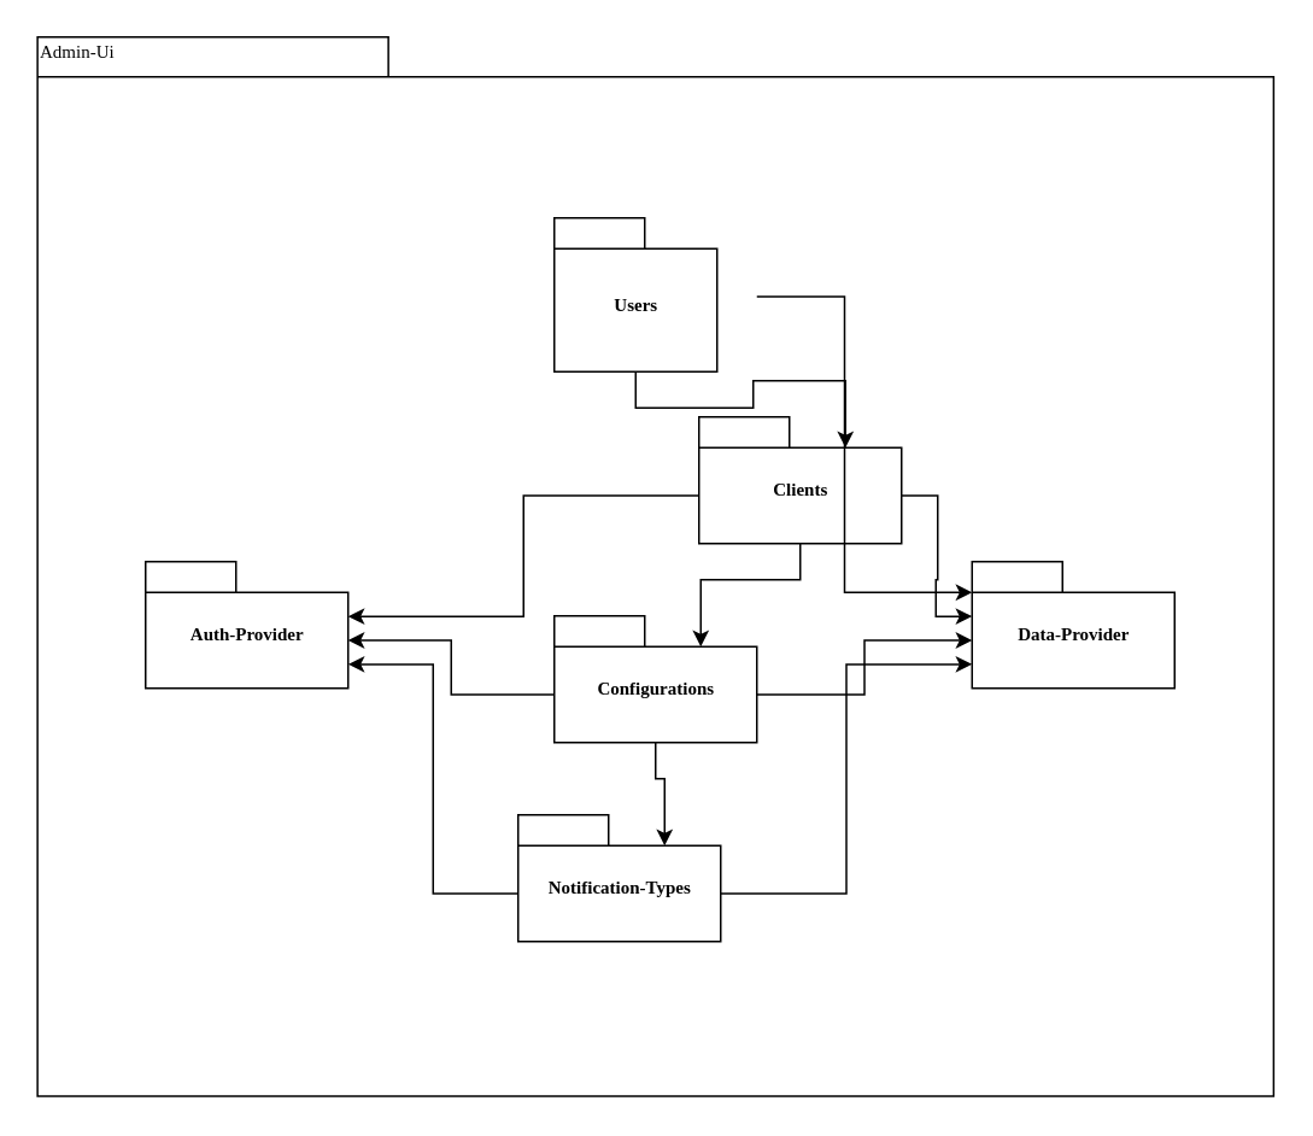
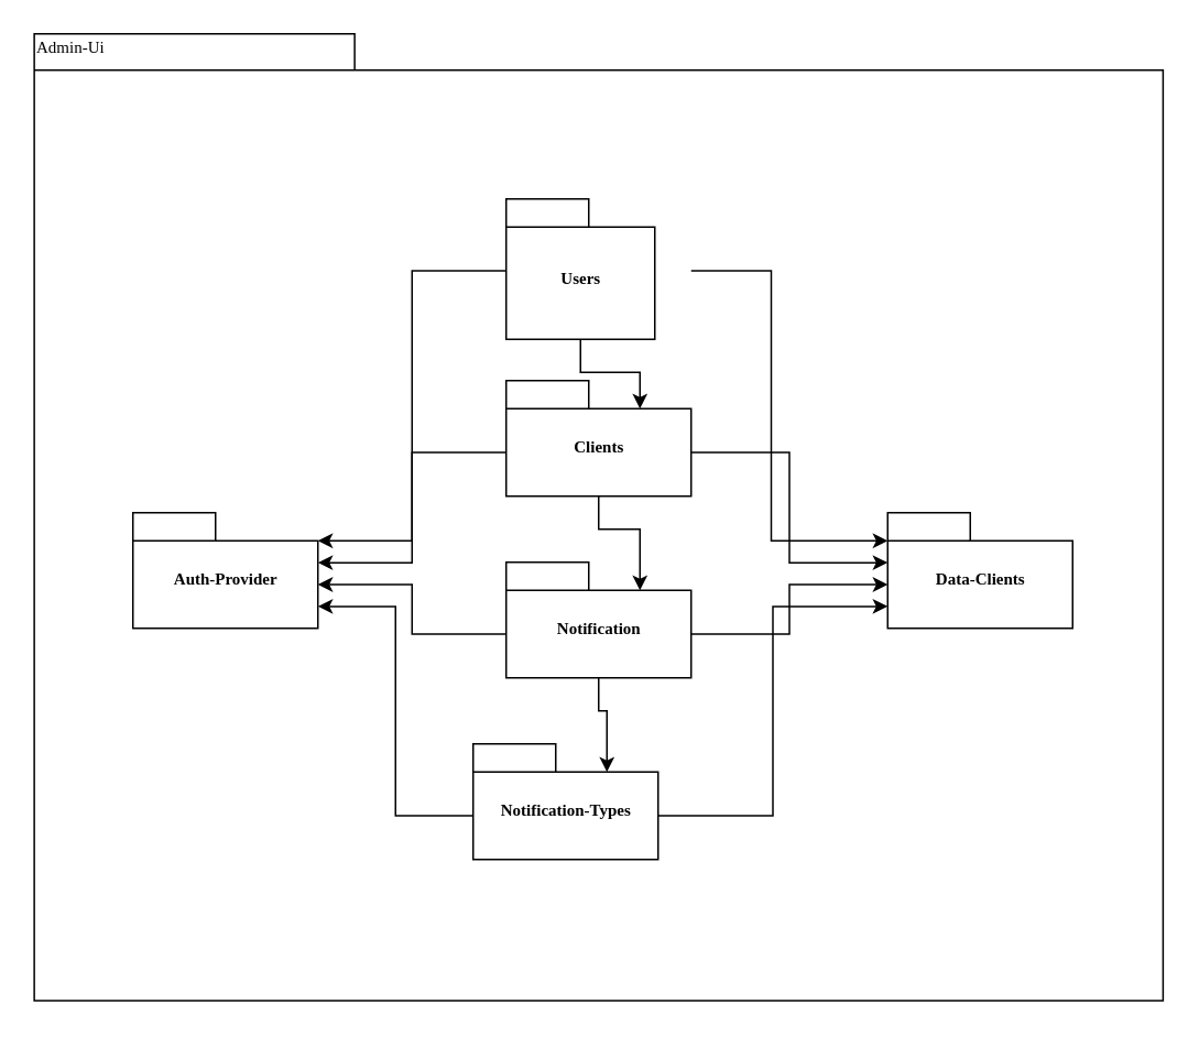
  <mxCell id="0" />
  <mxCell id="1" parent="0" />
  <mxCell id="2" value="" style="shape=folder;fontStyle=1;spacingTop=10;tabWidth=194;tabHeight=22;tabPosition=left;html=1;rounded=0;shadow=0;comic=0;labelBackgroundColor=none;strokeWidth=1;fillColor=none;fontFamily=Verdana;fontSize=10;align=center;" parent="1" vertex="1"><mxGeometry x="20.25" y="20" width="683.5" height="585.5" as="geometry" /></mxCell>
  <mxCell id="3" style="edgeStyle=orthogonalEdgeStyle;rounded=0;orthogonalLoop=1;jettySize=auto;html=1;exitX=0.5;exitY=1;exitDx=0;exitDy=0;exitPerimeter=0;entryX=0;entryY=0;entryDx=81;entryDy=17;entryPerimeter=0;" edge="1" parent="1" source="6" target="12"><mxGeometry relative="1" as="geometry" /></mxCell>
  <mxCell id="4" style="edgeStyle=orthogonalEdgeStyle;rounded=0;orthogonalLoop=1;jettySize=auto;html=1;exitX=0;exitY=0;exitDx=0;exitDy=43.5;exitPerimeter=0;entryX=0;entryY=0;entryDx=112;entryDy=30.25;entryPerimeter=0;" edge="1" parent="1" source="6" target="20"><mxGeometry relative="1" as="geometry" /></mxCell>
  <mxCell id="5" style="edgeStyle=orthogonalEdgeStyle;rounded=0;orthogonalLoop=1;jettySize=auto;html=1;exitX=0;exitY=0;exitDx=112;exitDy=43.5;exitPerimeter=0;entryX=0;entryY=0;entryDx=0;entryDy=30.25;entryPerimeter=0;" edge="1" parent="1" source="6" target="7"><mxGeometry relative="1" as="geometry" /></mxCell>
- <mxCell id="6" value="Clients" style="shape=folder;fontStyle=1;spacingTop=10;tabWidth=50;tabHeight=17;tabPosition=left;html=1;rounded=0;shadow=0;comic=0;labelBackgroundColor=none;strokeColor=#000000;strokeWidth=1;fillColor=#ffffff;fontFamily=Verdana;fontSize=10;fontColor=#000000;align=center;" parent="1" vertex="1"><mxGeometry x="386" y="230" width="112" height="70" as="geometry" /></mxCell>
- <mxCell id="7" value="Data-Provider" style="shape=folder;fontStyle=1;spacingTop=10;tabWidth=50;tabHeight=17;tabPosition=left;html=1;rounded=0;shadow=0;comic=0;labelBackgroundColor=none;strokeWidth=1;fontFamily=Verdana;fontSize=10;align=center;" parent="1" vertex="1"><mxGeometry x="537" y="310" width="112" height="70" as="geometry" /></mxCell>
+ <mxCell id="6" value="Clients" style="shape=folder;fontStyle=1;spacingTop=10;tabWidth=50;tabHeight=17;tabPosition=left;html=1;rounded=0;shadow=0;comic=0;labelBackgroundColor=none;strokeColor=#000000;strokeWidth=1;fillColor=#ffffff;fontFamily=Verdana;fontSize=10;fontColor=#000000;align=center;" parent="1" vertex="1"><mxGeometry x="306" y="230" width="112" height="70" as="geometry" /></mxCell>
+ <mxCell id="7" value="Data-Clients" style="shape=folder;fontStyle=1;spacingTop=10;tabWidth=50;tabHeight=17;tabPosition=left;html=1;rounded=0;shadow=0;comic=0;labelBackgroundColor=none;strokeWidth=1;fontFamily=Verdana;fontSize=10;align=center;" parent="1" vertex="1"><mxGeometry x="537" y="310" width="112" height="70" as="geometry" /></mxCell>
  <mxCell id="8" value="Admin-Ui" style="text;html=1;align=left;verticalAlign=top;spacingTop=-4;fontSize=10;fontFamily=Verdana" parent="1" vertex="1"><mxGeometry x="20.25" y="20" width="130" height="20" as="geometry" /></mxCell>
  <mxCell id="9" style="edgeStyle=orthogonalEdgeStyle;rounded=0;orthogonalLoop=1;jettySize=auto;html=1;exitX=0.5;exitY=1;exitDx=0;exitDy=0;exitPerimeter=0;entryX=0;entryY=0;entryDx=81;entryDy=17;entryPerimeter=0;" edge="1" parent="1" source="12" target="19"><mxGeometry relative="1" as="geometry" /></mxCell>
  <mxCell id="10" style="edgeStyle=orthogonalEdgeStyle;rounded=0;orthogonalLoop=1;jettySize=auto;html=1;exitX=0;exitY=0;exitDx=0;exitDy=43.5;exitPerimeter=0;entryX=0;entryY=0;entryDx=112;entryDy=43.5;entryPerimeter=0;" edge="1" parent="1" source="12" target="20"><mxGeometry relative="1" as="geometry" /></mxCell>
  <mxCell id="11" style="edgeStyle=orthogonalEdgeStyle;rounded=0;orthogonalLoop=1;jettySize=auto;html=1;exitX=0;exitY=0;exitDx=112;exitDy=43.5;exitPerimeter=0;entryX=0;entryY=0;entryDx=0;entryDy=43.5;entryPerimeter=0;" edge="1" parent="1" source="12" target="7"><mxGeometry relative="1" as="geometry" /></mxCell>
- <mxCell id="12" value="Configurations" style="shape=folder;fontStyle=1;spacingTop=10;tabWidth=50;tabHeight=17;tabPosition=left;html=1;rounded=0;shadow=0;comic=0;labelBackgroundColor=none;strokeColor=#000000;strokeWidth=1;fillColor=#ffffff;fontFamily=Verdana;fontSize=10;fontColor=#000000;align=center;" vertex="1" parent="1"><mxGeometry x="306" y="340" width="112" height="70" as="geometry" /></mxCell>
+ <mxCell id="12" value="Notification" style="shape=folder;fontStyle=1;spacingTop=10;tabWidth=50;tabHeight=17;tabPosition=left;html=1;rounded=0;shadow=0;comic=0;labelBackgroundColor=none;strokeColor=#000000;strokeWidth=1;fillColor=#ffffff;fontFamily=Verdana;fontSize=10;fontColor=#000000;align=center;" vertex="1" parent="1"><mxGeometry x="306" y="340" width="112" height="70" as="geometry" /></mxCell>
  <mxCell id="13" style="edgeStyle=orthogonalEdgeStyle;rounded=0;orthogonalLoop=1;jettySize=auto;html=1;exitX=0.5;exitY=1;exitDx=0;exitDy=0;exitPerimeter=0;entryX=0;entryY=0;entryDx=81;entryDy=17;entryPerimeter=0;" edge="1" parent="1" source="16" target="6"><mxGeometry relative="1" as="geometry" /></mxCell>
  <mxCell id="14" style="edgeStyle=orthogonalEdgeStyle;rounded=0;orthogonalLoop=1;jettySize=auto;html=1;exitX=0;exitY=0;exitDx=112;exitDy=43.5;exitPerimeter=0;entryX=0;entryY=0;entryDx=0;entryDy=17;entryPerimeter=0;" edge="1" parent="1" source="16" target="7"><mxGeometry relative="1" as="geometry" /></mxCell>
+ <mxCell id="15" style="edgeStyle=orthogonalEdgeStyle;rounded=0;orthogonalLoop=1;jettySize=auto;html=1;exitX=0;exitY=0;exitDx=0;exitDy=43.5;exitPerimeter=0;entryX=0;entryY=0;entryDx=112;entryDy=17;entryPerimeter=0;" edge="1" parent="1" source="16" target="20"><mxGeometry relative="1" as="geometry" /></mxCell>
  <mxCell id="16" value="Users" style="shape=folder;fontStyle=1;spacingTop=10;tabWidth=50;tabHeight=17;tabPosition=left;html=1;rounded=0;shadow=0;comic=0;labelBackgroundColor=none;strokeColor=#000000;strokeWidth=1;fillColor=#ffffff;fontFamily=Verdana;fontSize=10;fontColor=#000000;align=center;" vertex="1" parent="1"><mxGeometry x="306" y="120" width="90" height="85" as="geometry" /></mxCell>
  <mxCell id="17" style="edgeStyle=orthogonalEdgeStyle;rounded=0;orthogonalLoop=1;jettySize=auto;html=1;exitX=0;exitY=0;exitDx=0;exitDy=43.5;exitPerimeter=0;entryX=0;entryY=0;entryDx=112;entryDy=56.75;entryPerimeter=0;" edge="1" parent="1" source="19" target="20"><mxGeometry relative="1" as="geometry" /></mxCell>
  <mxCell id="18" style="edgeStyle=orthogonalEdgeStyle;rounded=0;orthogonalLoop=1;jettySize=auto;html=1;exitX=0;exitY=0;exitDx=112;exitDy=43.5;exitPerimeter=0;entryX=0;entryY=0;entryDx=0;entryDy=56.75;entryPerimeter=0;" edge="1" parent="1" source="19" target="7"><mxGeometry relative="1" as="geometry" /></mxCell>
  <mxCell id="19" value="Notification-Types" style="shape=folder;fontStyle=1;spacingTop=10;tabWidth=50;tabHeight=17;tabPosition=left;html=1;rounded=0;shadow=0;comic=0;labelBackgroundColor=none;strokeColor=#000000;strokeWidth=1;fillColor=#ffffff;fontFamily=Verdana;fontSize=10;fontColor=#000000;align=center;" vertex="1" parent="1"><mxGeometry x="286" y="450" width="112" height="70" as="geometry" /></mxCell>
  <mxCell id="20" value="Auth-Provider" style="shape=folder;fontStyle=1;spacingTop=10;tabWidth=50;tabHeight=17;tabPosition=left;html=1;rounded=0;shadow=0;comic=0;labelBackgroundColor=none;strokeWidth=1;fontFamily=Verdana;fontSize=10;align=center;" vertex="1" parent="1"><mxGeometry x="80" y="310" width="112" height="70" as="geometry" /></mxCell>
